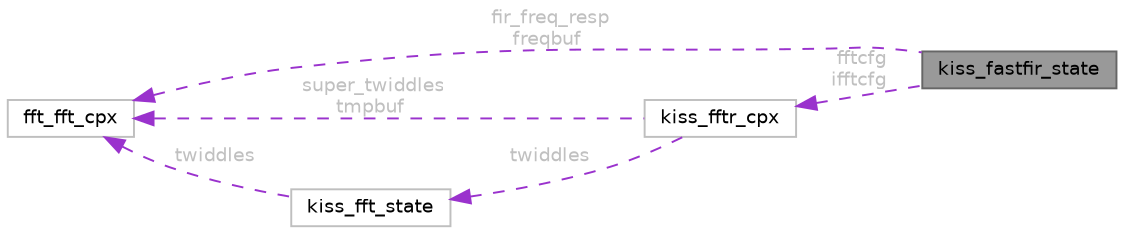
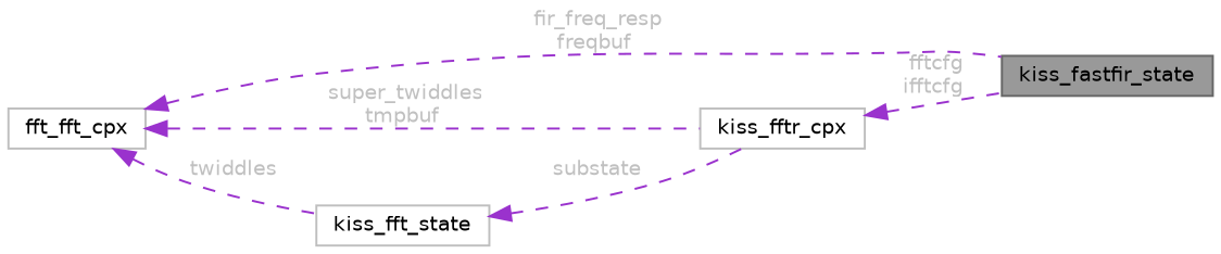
  digraph {
    rankdir=LR
    node [color=grey75 fillcolor=white fontname=Helvetica fontsize=10 shape=box style=filled]
    edge [color=darkorchid3 dir=back fontcolor=grey fontname=Helvetica fontsize=10 labelfontname=Helvetica labelfontsize=10 style=dashed]
    n1 [color=gray40 fillcolor=grey60 fontcolor=black height=0.2 label=kiss_fastfir_state width=0.4]
    n2 [height=0.2 label=kiss_fftr_cpx width=0.4]
    n3 [height=0.2 label=kiss_fft_state width=0.4]
    n4 [height=0.2 label=fft_fft_cpx width=0.4]
    n2 -> n1 [label=" fftcfg\nifftcfg"]
-   n3 -> n2 [label=" twiddles"]
+   n3 -> n2 [label=" substate"]
    n4 -> n1 [label=" fir_freq_resp\nfreqbuf"]
    n4 -> n2 [label=" super_twiddles\ntmpbuf"]
    n4 -> n3 [label=" twiddles"]
  }
